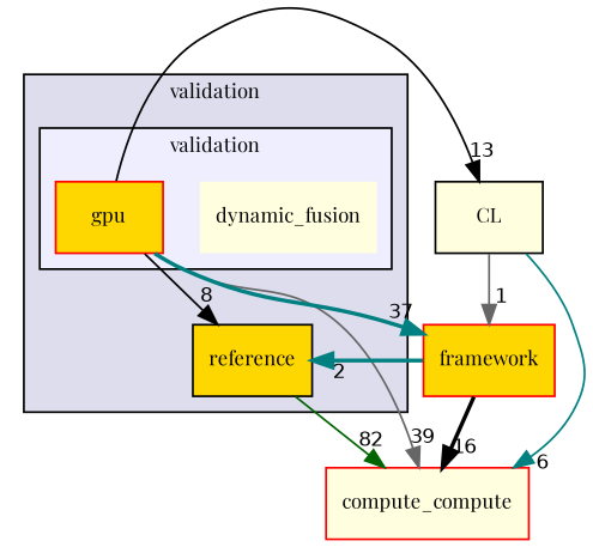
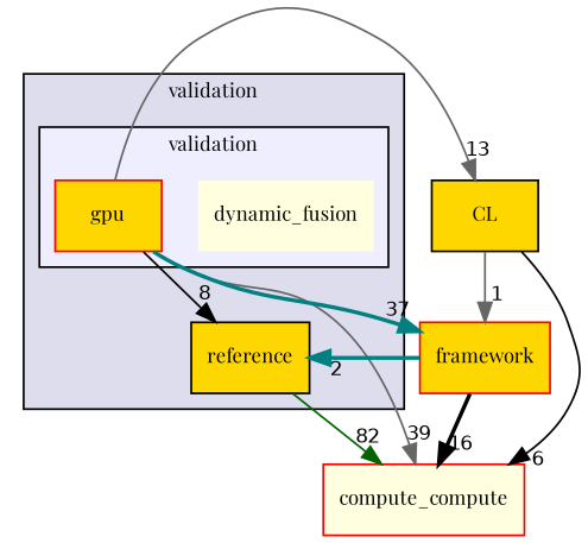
  digraph {
    compound=true
    fontname="Playfair Display"
    node [fillcolor=gold fontname="Playfair Display" fontsize=10 shape=box style=filled]
    edge [color=gray40 fontname="Playfair Display" labeldistance=1.5 labelfontname=Helvetica labelfontsize=10 style=solid]
    n1 [fillcolor=lightyellow label=dynamic_fusion shape=plaintext]
    n2 [color=red label=gpu]
    n3 [label=reference]
    n4 [color=red fillcolor=lightyellow label=compute_compute]
    n5 [color=red label=framework]
-   n6 [fillcolor=lightyellow label=CL]
+   n6 [label=CL]
    subgraph cluster_1 {
      bgcolor="#ddddee"
      fontsize=10
      label=validation
      pencolor=black
      n3
      subgraph cluster_2 {
        bgcolor="#eeeeff"
        fontsize=10
        label=validation
        pencolor=black
        n1
        n2
      }
    }
    n2 -> n3 [color=black headlabel=8]
    n2 -> n4 [headlabel=39]
    n2 -> n5 [color=teal headlabel=37 style=bold]
-   n2 -> n6 [color=black headlabel=13]
+   n2 -> n6 [headlabel=13]
    n3 -> n4 [color=darkgreen headlabel=82]
    n5 -> n3 [color=teal headlabel=2 style=bold]
    n5 -> n4 [color=black headlabel=16 style=bold]
-   n6 -> n4 [color=teal headlabel=6]
+   n6 -> n4 [color=black headlabel=6]
    n6 -> n5 [headlabel=1]
  }
